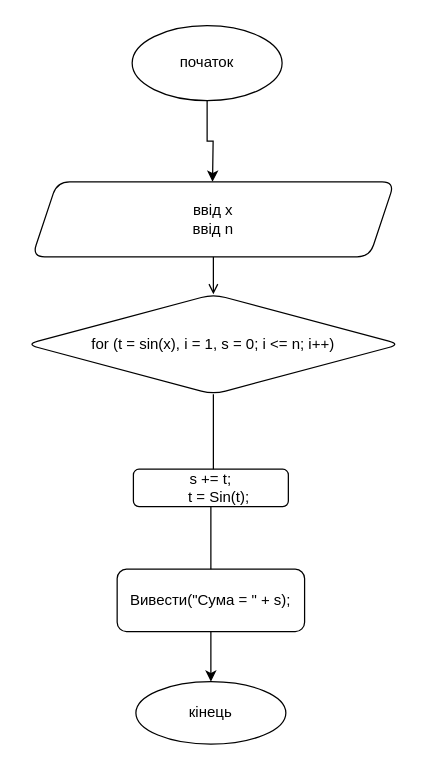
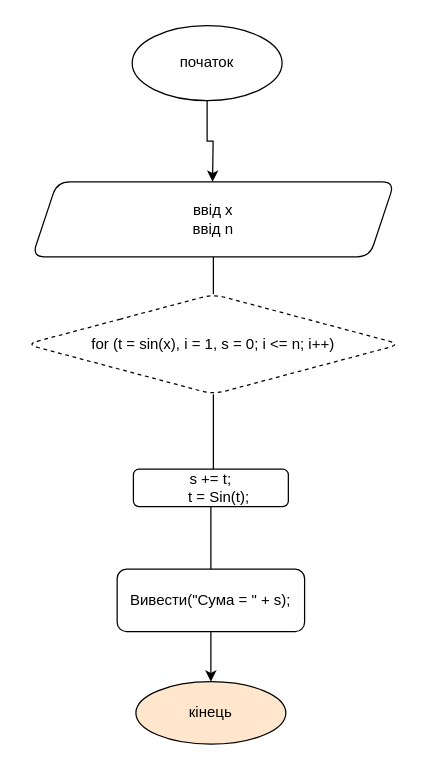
  <mxCell id="0" />
  <mxCell id="1" parent="0" />
  <mxCell id="2" style="edgeStyle=orthogonalEdgeStyle;rounded=0;orthogonalLoop=1;jettySize=auto;html=1;exitX=0.5;exitY=1;exitDx=0;exitDy=0;" edge="1" parent="1" source="3"><mxGeometry relative="1" as="geometry"><mxPoint x="169.333" y="145" as="targetPoint" /></mxGeometry></mxCell>
  <mxCell id="3" value="початок" style="ellipse;whiteSpace=wrap;html=1;" vertex="1" parent="1"><mxGeometry x="105" y="20" width="120" height="60" as="geometry" /></mxCell>
- <mxCell id="4" style="edgeStyle=orthogonalEdgeStyle;rounded=0;orthogonalLoop=1;jettySize=auto;html=1;endArrow=open;endFill=0;" edge="1" parent="1" source="5" target="7"><mxGeometry relative="1" as="geometry"><mxPoint x="170" y="255" as="targetPoint" /></mxGeometry></mxCell>
+ <mxCell id="4" style="edgeStyle=orthogonalEdgeStyle;rounded=0;orthogonalLoop=1;jettySize=auto;html=1;endArrow=none;endFill=0;" edge="1" parent="1" source="5" target="7"><mxGeometry relative="1" as="geometry"><mxPoint x="170" y="255" as="targetPoint" /></mxGeometry></mxCell>
  <mxCell id="5" value="&lt;div&gt;ввід x&lt;/div&gt;&lt;div&gt;ввід n&lt;/div&gt;" style="shape=parallelogram;perimeter=parallelogramPerimeter;whiteSpace=wrap;html=1;fixedSize=1;rounded=1;" vertex="1" parent="1"><mxGeometry x="25" y="145" width="290" height="60" as="geometry" /></mxCell>
  <mxCell id="6" style="edgeStyle=orthogonalEdgeStyle;rounded=0;orthogonalLoop=1;jettySize=auto;html=1;exitX=0.5;exitY=1;exitDx=0;exitDy=0;endArrow=none;endFill=0;" edge="1" parent="1" source="7"><mxGeometry relative="1" as="geometry"><mxPoint x="158" y="385" as="targetPoint" /><Array as="points"><mxPoint x="170" y="385" /></Array></mxGeometry></mxCell>
- <mxCell id="7" value="for (t = sin(x), i = 1, s = 0; i &amp;lt;= n; i++)" style="rhombus;whiteSpace=wrap;html=1;rounded=1;" vertex="1" parent="1"><mxGeometry x="20" y="235" width="300" height="80" as="geometry" /></mxCell>
+ <mxCell id="7" value="for (t = sin(x), i = 1, s = 0; i &amp;lt;= n; i++)" style="rhombus;whiteSpace=wrap;html=1;rounded=1;dashed=1;" vertex="1" parent="1"><mxGeometry x="20" y="235" width="300" height="80" as="geometry" /></mxCell>
  <mxCell id="8" style="edgeStyle=orthogonalEdgeStyle;rounded=0;orthogonalLoop=1;jettySize=auto;html=1;exitX=0.5;exitY=1;exitDx=0;exitDy=0;endArrow=none;endFill=0;" edge="1" parent="1" source="9"><mxGeometry relative="1" as="geometry"><mxPoint x="168" y="460" as="targetPoint" /></mxGeometry></mxCell>
  <mxCell id="9" value="&lt;div&gt;s += t;&lt;/div&gt;&lt;div&gt;&amp;nbsp; &amp;nbsp; t = Sin(t);&lt;/div&gt;" style="rounded=1;whiteSpace=wrap;html=1;" vertex="1" parent="1"><mxGeometry x="106" y="375" width="124" height="30" as="geometry" /></mxCell>
  <mxCell id="10" style="edgeStyle=orthogonalEdgeStyle;rounded=0;orthogonalLoop=1;jettySize=auto;html=1;exitX=0.5;exitY=1;exitDx=0;exitDy=0;endArrow=classic;endFill=1;" edge="1" parent="1" source="11" target="12"><mxGeometry relative="1" as="geometry"><mxPoint x="168" y="545" as="targetPoint" /></mxGeometry></mxCell>
  <mxCell id="11" value="Вивести(&quot;Сума = &quot; + s);" style="rounded=1;whiteSpace=wrap;html=1;" vertex="1" parent="1"><mxGeometry x="93" y="455" width="150" height="50" as="geometry" /></mxCell>
- <mxCell id="12" value="кінець" style="ellipse;whiteSpace=wrap;html=1;" vertex="1" parent="1"><mxGeometry x="108" y="545" width="120" height="50" as="geometry" /></mxCell>
+ <mxCell id="12" value="кінець" style="ellipse;whiteSpace=wrap;html=1;fillColor=#ffe6cc;" vertex="1" parent="1"><mxGeometry x="108" y="545" width="120" height="50" as="geometry" /></mxCell>
